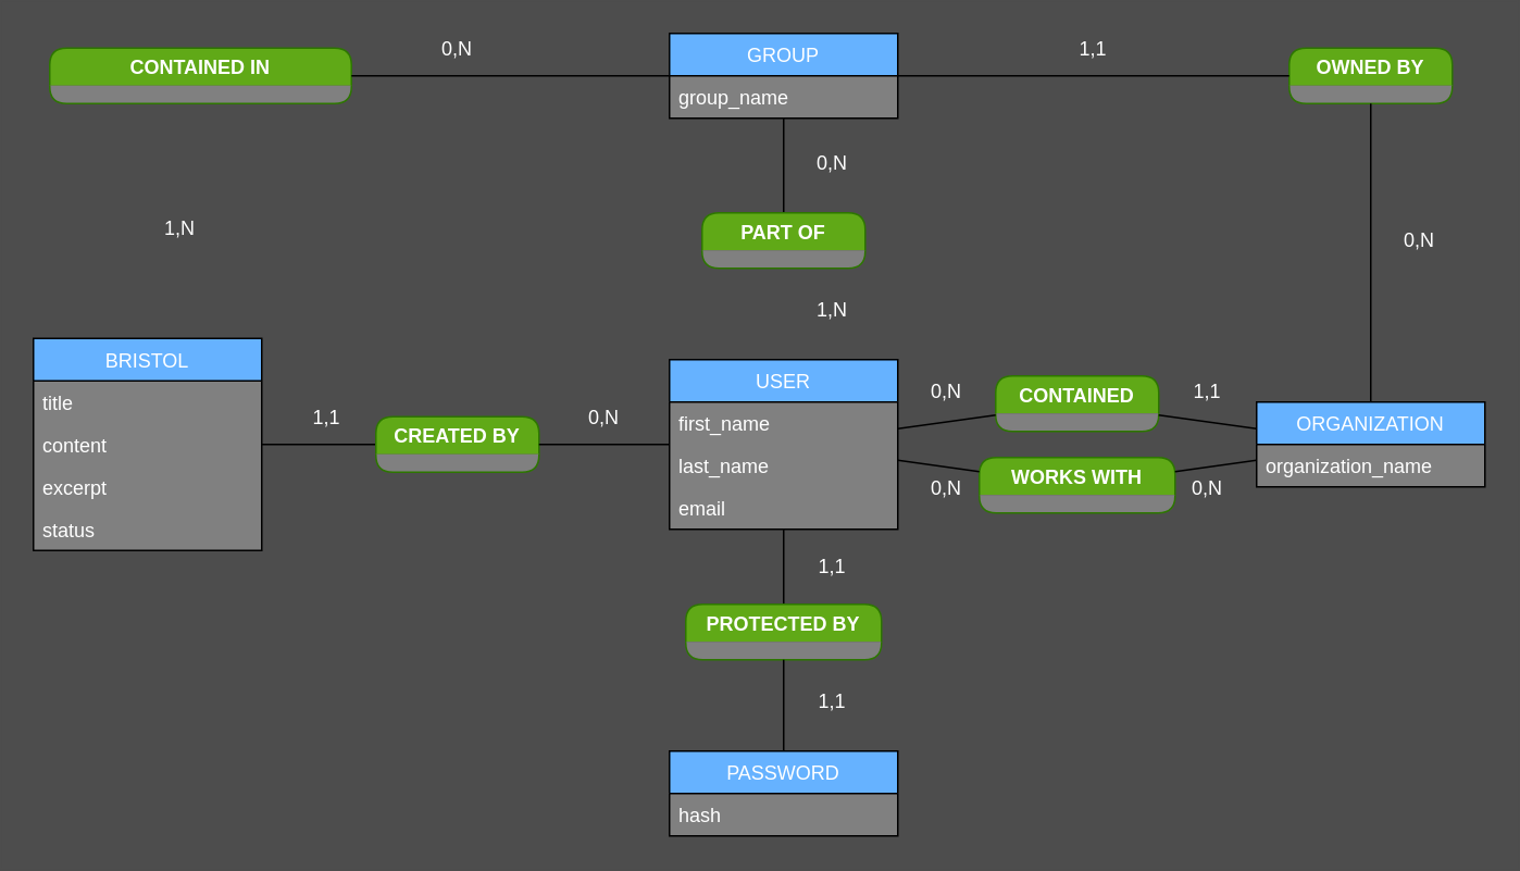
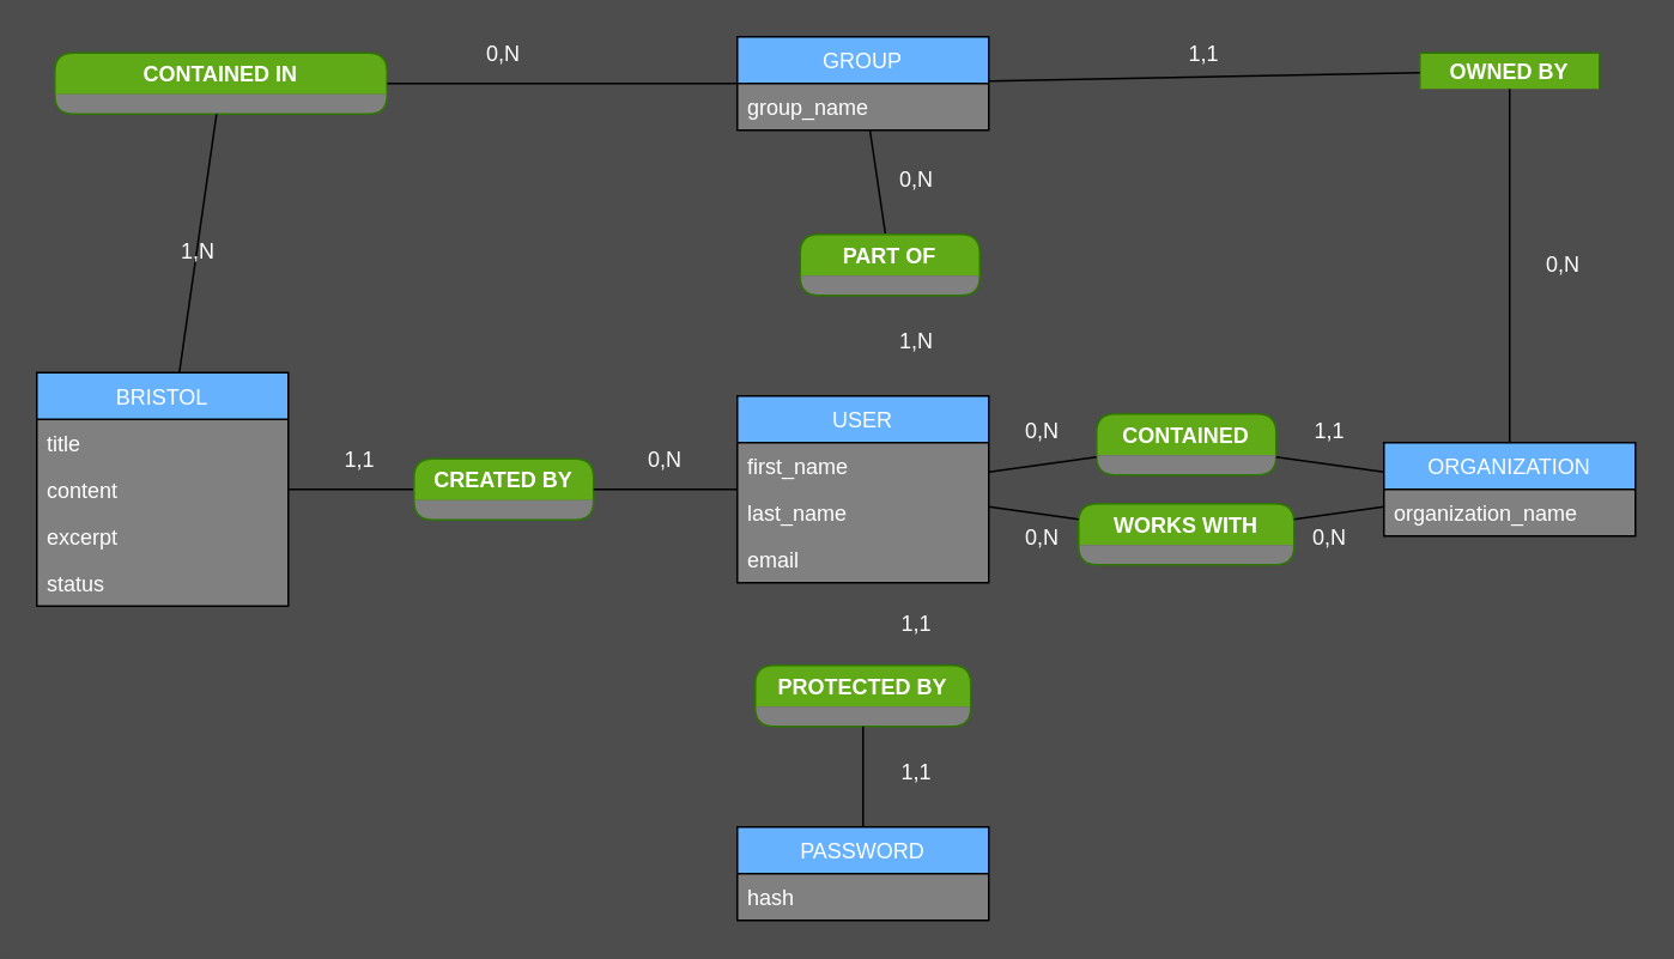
  <mxCell id="0" />
  <mxCell id="1" parent="0" />
  <mxCell id="2" value="BRISTOL" style="swimlane;fontStyle=0;childLayout=stackLayout;horizontal=1;startSize=26;horizontalStack=0;resizeParent=1;resizeParentMax=0;resizeLast=0;collapsible=1;marginBottom=0;fillColor=#66B2FF;swimlaneFillColor=#808080;fontColor=#FFFFFF;" parent="1" vertex="1"><mxGeometry x="20" y="207" width="140" height="130" as="geometry" /></mxCell>
  <mxCell id="3" value="title" style="text;strokeColor=none;fillColor=none;align=left;verticalAlign=top;spacingLeft=4;spacingRight=4;overflow=hidden;rotatable=0;points=[[0,0.5],[1,0.5]];portConstraint=eastwest;fontColor=#FFFFFF;" parent="2" vertex="1"><mxGeometry y="26" width="140" height="26" as="geometry" /></mxCell>
  <mxCell id="4" value="content" style="text;strokeColor=none;fillColor=none;align=left;verticalAlign=top;spacingLeft=4;spacingRight=4;overflow=hidden;rotatable=0;points=[[0,0.5],[1,0.5]];portConstraint=eastwest;fontColor=#FFFFFF;" parent="2" vertex="1"><mxGeometry y="52" width="140" height="26" as="geometry" /></mxCell>
  <mxCell id="5" value="excerpt" style="text;strokeColor=none;fillColor=none;align=left;verticalAlign=top;spacingLeft=4;spacingRight=4;overflow=hidden;rotatable=0;points=[[0,0.5],[1,0.5]];portConstraint=eastwest;fontColor=#FFFFFF;" parent="2" vertex="1"><mxGeometry y="78" width="140" height="26" as="geometry" /></mxCell>
  <mxCell id="6" value="status" style="text;strokeColor=none;fillColor=none;align=left;verticalAlign=top;spacingLeft=4;spacingRight=4;overflow=hidden;rotatable=0;points=[[0,0.5],[1,0.5]];portConstraint=eastwest;fontColor=#FFFFFF;" parent="2" vertex="1"><mxGeometry y="104" width="140" height="26" as="geometry" /></mxCell>
  <mxCell id="7" value="PASSWORD" style="swimlane;fontStyle=0;childLayout=stackLayout;horizontal=1;startSize=26;horizontalStack=0;resizeParent=1;resizeParentMax=0;resizeLast=0;collapsible=1;marginBottom=0;fillColor=#66B2FF;swimlaneFillColor=#808080;fontColor=#FFFFFF;" parent="1" vertex="1"><mxGeometry x="410" y="460" width="140" height="52" as="geometry" /></mxCell>
  <mxCell id="8" value="hash" style="text;strokeColor=none;fillColor=none;align=left;verticalAlign=top;spacingLeft=4;spacingRight=4;overflow=hidden;rotatable=0;points=[[0,0.5],[1,0.5]];portConstraint=eastwest;fontColor=#FFFFFF;" parent="7" vertex="1"><mxGeometry y="26" width="140" height="26" as="geometry" /></mxCell>
  <mxCell id="9" value="USER" style="swimlane;fontStyle=0;childLayout=stackLayout;horizontal=1;startSize=26;horizontalStack=0;resizeParent=1;resizeParentMax=0;resizeLast=0;collapsible=1;marginBottom=0;fillColor=#66B2FF;swimlaneFillColor=#808080;fontColor=#FFFFFF;" parent="1" vertex="1"><mxGeometry x="410" y="220" width="140" height="104" as="geometry" /></mxCell>
  <mxCell id="10" value="first_name" style="text;strokeColor=none;fillColor=none;align=left;verticalAlign=top;spacingLeft=4;spacingRight=4;overflow=hidden;rotatable=0;points=[[0,0.5],[1,0.5]];portConstraint=eastwest;fontColor=#FFFFFF;" parent="9" vertex="1"><mxGeometry y="26" width="140" height="26" as="geometry" /></mxCell>
  <mxCell id="11" value="last_name" style="text;strokeColor=none;fillColor=none;align=left;verticalAlign=top;spacingLeft=4;spacingRight=4;overflow=hidden;rotatable=0;points=[[0,0.5],[1,0.5]];portConstraint=eastwest;fontColor=#FFFFFF;" parent="9" vertex="1"><mxGeometry y="52" width="140" height="26" as="geometry" /></mxCell>
  <mxCell id="12" value="email" style="text;strokeColor=none;fillColor=none;align=left;verticalAlign=top;spacingLeft=4;spacingRight=4;overflow=hidden;rotatable=0;points=[[0,0.5],[1,0.5]];portConstraint=eastwest;fontColor=#FFFFFF;" parent="9" vertex="1"><mxGeometry y="78" width="140" height="26" as="geometry" /></mxCell>
- <mxCell id="13" value="" style="endArrow=none;html=1;fontColor=#FFFFFF;" parent="1" source="26" target="9" edge="1"><mxGeometry width="50" height="50" relative="1" as="geometry"><mxPoint x="450" y="400" as="sourcePoint" /><mxPoint x="500" y="350" as="targetPoint" /></mxGeometry></mxCell>
  <mxCell id="14" value="" style="endArrow=none;html=1;fontColor=#FFFFFF;" parent="1" source="20" target="2" edge="1"><mxGeometry width="50" height="50" relative="1" as="geometry"><mxPoint x="320" y="437" as="sourcePoint" /><mxPoint x="320" y="335" as="targetPoint" /></mxGeometry></mxCell>
  <mxCell id="15" value="GROUP" style="swimlane;fontStyle=0;childLayout=stackLayout;horizontal=1;startSize=26;horizontalStack=0;resizeParent=1;resizeParentMax=0;resizeLast=0;collapsible=1;marginBottom=0;fillColor=#66B2FF;swimlaneFillColor=#808080;fontColor=#FFFFFF;" parent="1" vertex="1"><mxGeometry x="410" y="20" width="140" height="52" as="geometry" /></mxCell>
  <mxCell id="16" value="group_name" style="text;strokeColor=none;fillColor=none;align=left;verticalAlign=top;spacingLeft=4;spacingRight=4;overflow=hidden;rotatable=0;points=[[0,0.5],[1,0.5]];portConstraint=eastwest;fontColor=#FFFFFF;" parent="15" vertex="1"><mxGeometry y="26" width="140" height="26" as="geometry" /></mxCell>
  <mxCell id="17" value="" style="endArrow=none;html=1;fontColor=#FFFFFF;" parent="1" source="22" target="15" edge="1"><mxGeometry width="50" height="50" relative="1" as="geometry"><mxPoint x="580" y="290" as="sourcePoint" /><mxPoint x="630" y="240" as="targetPoint" /></mxGeometry></mxCell>
  <mxCell id="18" value="ORGANIZATION" style="swimlane;fontStyle=0;childLayout=stackLayout;horizontal=1;startSize=26;horizontalStack=0;resizeParent=1;resizeParentMax=0;resizeLast=0;collapsible=1;marginBottom=0;fillColor=#66B2FF;swimlaneFillColor=#808080;fontColor=#FFFFFF;" parent="1" vertex="1"><mxGeometry x="770" y="246" width="140" height="52" as="geometry" /></mxCell>
  <mxCell id="19" value="organization_name" style="text;strokeColor=none;fillColor=none;align=left;verticalAlign=top;spacingLeft=4;spacingRight=4;overflow=hidden;rotatable=0;points=[[0,0.5],[1,0.5]];portConstraint=eastwest;fontColor=#FFFFFF;" parent="18" vertex="1"><mxGeometry y="26" width="140" height="26" as="geometry" /></mxCell>
  <mxCell id="20" value="CREATED BY" style="swimlane;fillColor=#60a917;strokeColor=#2D7600;rounded=1;swimlaneLine=0;swimlaneFillColor=#808080;fontColor=#FFFFFF;" parent="1" vertex="1"><mxGeometry x="230" y="255" width="100" height="34" as="geometry" /></mxCell>
  <mxCell id="21" value="" style="endArrow=none;html=1;fontColor=#FFFFFF;" parent="1" source="9" target="20" edge="1"><mxGeometry width="50" height="50" relative="1" as="geometry"><mxPoint x="210" y="281.364" as="sourcePoint" /><mxPoint x="140" y="281.682" as="targetPoint" /></mxGeometry></mxCell>
- <mxCell id="22" value="PART OF" style="swimlane;fillColor=#60a917;strokeColor=#2D7600;rounded=1;swimlaneLine=0;swimlaneFillColor=#808080;fontColor=#FFFFFF;" parent="1" vertex="1"><mxGeometry x="430" y="130" width="100" height="34" as="geometry" /></mxCell>
+ <mxCell id="22" value="PART OF" style="swimlane;fillColor=#60a917;strokeColor=#2D7600;rounded=1;swimlaneLine=0;swimlaneFillColor=#808080;fontColor=#FFFFFF;" parent="1" vertex="1"><mxGeometry x="445" y="130" width="100" height="34" as="geometry" /></mxCell>
  <mxCell id="23" value="WORKS WITH" style="swimlane;fillColor=#60a917;strokeColor=#2D7600;rounded=1;swimlaneLine=0;swimlaneFillColor=#808080;fontColor=#FFFFFF;" parent="1" vertex="1"><mxGeometry x="600" y="280" width="120" height="34" as="geometry" /></mxCell>
  <mxCell id="24" value="" style="endArrow=none;html=1;fontColor=#FFFFFF;" parent="1" source="23" target="9" edge="1"><mxGeometry width="50" height="50" relative="1" as="geometry"><mxPoint x="490" y="174" as="sourcePoint" /><mxPoint x="530" y="240" as="targetPoint" /></mxGeometry></mxCell>
  <mxCell id="25" value="" style="endArrow=none;html=1;fontColor=#FFFFFF;" parent="1" source="18" target="23" edge="1"><mxGeometry width="50" height="50" relative="1" as="geometry"><mxPoint x="620" y="282" as="sourcePoint" /><mxPoint x="560" y="282" as="targetPoint" /></mxGeometry></mxCell>
  <mxCell id="26" value="PROTECTED BY" style="swimlane;fillColor=#60a917;strokeColor=#2D7600;rounded=1;swimlaneLine=0;swimlaneFillColor=#808080;fontColor=#FFFFFF;" parent="1" vertex="1"><mxGeometry x="420" y="370" width="120" height="34" as="geometry" /></mxCell>
  <mxCell id="27" value="" style="endArrow=none;html=1;fontColor=#FFFFFF;" parent="1" source="26" target="7" edge="1"><mxGeometry width="50" height="50" relative="1" as="geometry"><mxPoint x="490" y="380" as="sourcePoint" /><mxPoint x="490" y="334" as="targetPoint" /></mxGeometry></mxCell>
  <mxCell id="28" value="CONTAINED IN" style="swimlane;fillColor=#60a917;strokeColor=#2D7600;rounded=1;swimlaneLine=0;swimlaneFillColor=#808080;fontColor=#FFFFFF;" parent="1" vertex="1"><mxGeometry x="30" y="29" width="185" height="34" as="geometry" /></mxCell>
+ <mxCell id="29" value="" style="endArrow=none;html=1;fontColor=#FFFFFF;" parent="1" source="28" target="2" edge="1"><mxGeometry width="50" height="50" relative="1" as="geometry"><mxPoint x="420" y="282" as="sourcePoint" /><mxPoint x="170" y="282" as="targetPoint" /></mxGeometry></mxCell>
  <mxCell id="30" value="" style="endArrow=none;html=1;fontColor=#FFFFFF;" parent="1" source="15" target="28" edge="1"><mxGeometry width="50" height="50" relative="1" as="geometry"><mxPoint x="250" y="65.611" as="sourcePoint" /><mxPoint x="190" y="75.944" as="targetPoint" /></mxGeometry></mxCell>
- <mxCell id="31" value="OWNED BY" style="swimlane;fillColor=#60a917;strokeColor=#2D7600;rounded=1;swimlaneLine=0;swimlaneFillColor=#808080;fontColor=#FFFFFF;" parent="1" vertex="1"><mxGeometry x="790" y="29" width="100" height="34" as="geometry" /></mxCell>
+ <mxCell id="31" value="OWNED BY" style="swimlane;fillColor=#60a917;strokeColor=#2D7600;rounded=1;swimlaneLine=0;swimlaneFillColor=#808080;fontColor=#FFFFFF;" parent="1" vertex="1"><mxGeometry x="790" y="29" width="100" height="20" as="geometry" /></mxCell>
  <mxCell id="32" value="" style="endArrow=none;html=1;fontColor=#FFFFFF;" parent="1" source="31" target="15" edge="1"><mxGeometry width="50" height="50" relative="1" as="geometry"><mxPoint x="420" y="56.368" as="sourcePoint" /><mxPoint x="350" y="56.737" as="targetPoint" /></mxGeometry></mxCell>
  <mxCell id="33" value="" style="endArrow=none;html=1;fontColor=#FFFFFF;" parent="1" source="18" target="31" edge="1"><mxGeometry width="50" height="50" relative="1" as="geometry"><mxPoint x="800" y="56" as="sourcePoint" /><mxPoint x="560" y="56" as="targetPoint" /></mxGeometry></mxCell>
  <mxCell id="34" value="CONTAINED" style="swimlane;fillColor=#60a917;strokeColor=#2D7600;rounded=1;swimlaneLine=0;swimlaneFillColor=#808080;fontColor=#FFFFFF;" parent="1" vertex="1"><mxGeometry x="610" y="230" width="100" height="34" as="geometry" /></mxCell>
  <mxCell id="35" value="" style="endArrow=none;html=1;fontColor=#FFFFFF;" parent="1" source="18" target="34" edge="1"><mxGeometry width="50" height="50" relative="1" as="geometry"><mxPoint x="780" y="291.211" as="sourcePoint" /><mxPoint x="710" y="300.421" as="targetPoint" /></mxGeometry></mxCell>
  <mxCell id="36" value="" style="endArrow=none;html=1;fontColor=#FFFFFF;" parent="1" source="9" target="34" edge="1"><mxGeometry width="50" height="50" relative="1" as="geometry"><mxPoint x="780" y="272.789" as="sourcePoint" /><mxPoint x="710" y="263.579" as="targetPoint" /></mxGeometry></mxCell>
  <mxCell id="37" value="0,N" style="text;html=1;strokeColor=none;fillColor=none;align=center;verticalAlign=middle;whiteSpace=wrap;rounded=0;fontColor=#FFFFFF;" vertex="1" parent="1"><mxGeometry x="350" y="246" width="40" height="20" as="geometry" /></mxCell>
  <mxCell id="38" value="1,1" style="text;html=1;strokeColor=none;fillColor=none;align=center;verticalAlign=middle;whiteSpace=wrap;rounded=0;fontColor=#FFFFFF;" vertex="1" parent="1"><mxGeometry x="180" y="246" width="40" height="20" as="geometry" /></mxCell>
  <mxCell id="39" value="1,N" style="text;html=1;strokeColor=none;fillColor=none;align=center;verticalAlign=middle;whiteSpace=wrap;rounded=0;fontColor=#FFFFFF;" vertex="1" parent="1"><mxGeometry x="90" y="130" width="40" height="20" as="geometry" /></mxCell>
  <mxCell id="40" value="0,N" style="text;html=1;strokeColor=none;fillColor=none;align=center;verticalAlign=middle;whiteSpace=wrap;rounded=0;fontColor=#FFFFFF;" vertex="1" parent="1"><mxGeometry x="260" y="20" width="40" height="20" as="geometry" /></mxCell>
  <mxCell id="41" value="1,1" style="text;html=1;strokeColor=none;fillColor=none;align=center;verticalAlign=middle;whiteSpace=wrap;rounded=0;fontColor=#FFFFFF;" vertex="1" parent="1"><mxGeometry x="650" y="20" width="40" height="20" as="geometry" /></mxCell>
  <mxCell id="42" value="0,N" style="text;html=1;strokeColor=none;fillColor=none;align=center;verticalAlign=middle;whiteSpace=wrap;rounded=0;fontColor=#FFFFFF;" vertex="1" parent="1"><mxGeometry x="850" y="137" width="40" height="20" as="geometry" /></mxCell>
  <mxCell id="43" value="0,N" style="text;html=1;strokeColor=none;fillColor=none;align=center;verticalAlign=middle;whiteSpace=wrap;rounded=0;fontColor=#FFFFFF;" vertex="1" parent="1"><mxGeometry x="490" y="90" width="40" height="20" as="geometry" /></mxCell>
  <mxCell id="44" value="1,N" style="text;html=1;strokeColor=none;fillColor=none;align=center;verticalAlign=middle;whiteSpace=wrap;rounded=0;fontColor=#FFFFFF;" vertex="1" parent="1"><mxGeometry x="490" y="180" width="40" height="20" as="geometry" /></mxCell>
  <mxCell id="45" value="1,1" style="text;html=1;strokeColor=none;fillColor=none;align=center;verticalAlign=middle;whiteSpace=wrap;rounded=0;fontColor=#FFFFFF;" vertex="1" parent="1"><mxGeometry x="720" y="230" width="40" height="20" as="geometry" /></mxCell>
  <mxCell id="46" value="0,N" style="text;html=1;strokeColor=none;fillColor=none;align=center;verticalAlign=middle;whiteSpace=wrap;rounded=0;fontColor=#FFFFFF;" vertex="1" parent="1"><mxGeometry x="560" y="230" width="40" height="20" as="geometry" /></mxCell>
  <mxCell id="47" value="0,N" style="text;html=1;strokeColor=none;fillColor=none;align=center;verticalAlign=middle;whiteSpace=wrap;rounded=0;fontColor=#FFFFFF;" vertex="1" parent="1"><mxGeometry x="560" y="289" width="40" height="20" as="geometry" /></mxCell>
  <mxCell id="48" value="0,N" style="text;html=1;strokeColor=none;fillColor=none;align=center;verticalAlign=middle;whiteSpace=wrap;rounded=0;fontColor=#FFFFFF;" vertex="1" parent="1"><mxGeometry x="720" y="289" width="40" height="20" as="geometry" /></mxCell>
  <mxCell id="49" value="1,1" style="text;html=1;strokeColor=none;fillColor=none;align=center;verticalAlign=middle;whiteSpace=wrap;rounded=0;fontColor=#FFFFFF;" vertex="1" parent="1"><mxGeometry x="490" y="337" width="40" height="20" as="geometry" /></mxCell>
  <mxCell id="50" value="1,1" style="text;html=1;strokeColor=none;fillColor=none;align=center;verticalAlign=middle;whiteSpace=wrap;rounded=0;fontColor=#FFFFFF;" vertex="1" parent="1"><mxGeometry x="490" y="420" width="40" height="20" as="geometry" /></mxCell>
